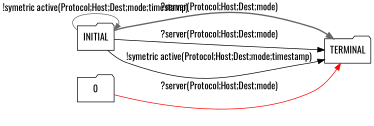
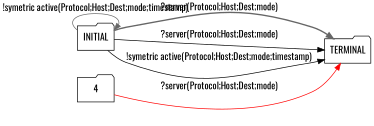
  digraph {
    fontname=Oswald
    rankdir=LR
    node [fontname=Oswald shape=folder]
    edge [color=gray40 fontname=Oswald style=solid]
    n1 [label=INITIAL]
    n2 [label=TERMINAL]
-   n3 [label=0]
+   n3 [label=4]
    n1 -> n1 [label="!symetric active(Protocol;Host;Dest;mode;timestamp)"]
    n1 -> n2 [label="?server(Protocol;Host;Dest;mode)" style=bold]
    n1 -> n2 [color=black label="?server(Protocol;Host;Dest;mode)"]
    n1 -> n2 [color=black label="!symetric active(Protocol;Host;Dest;mode;timestamp)"]
    n3 -> n2 [color=red label="?server(Protocol;Host;Dest;mode)"]
  }
